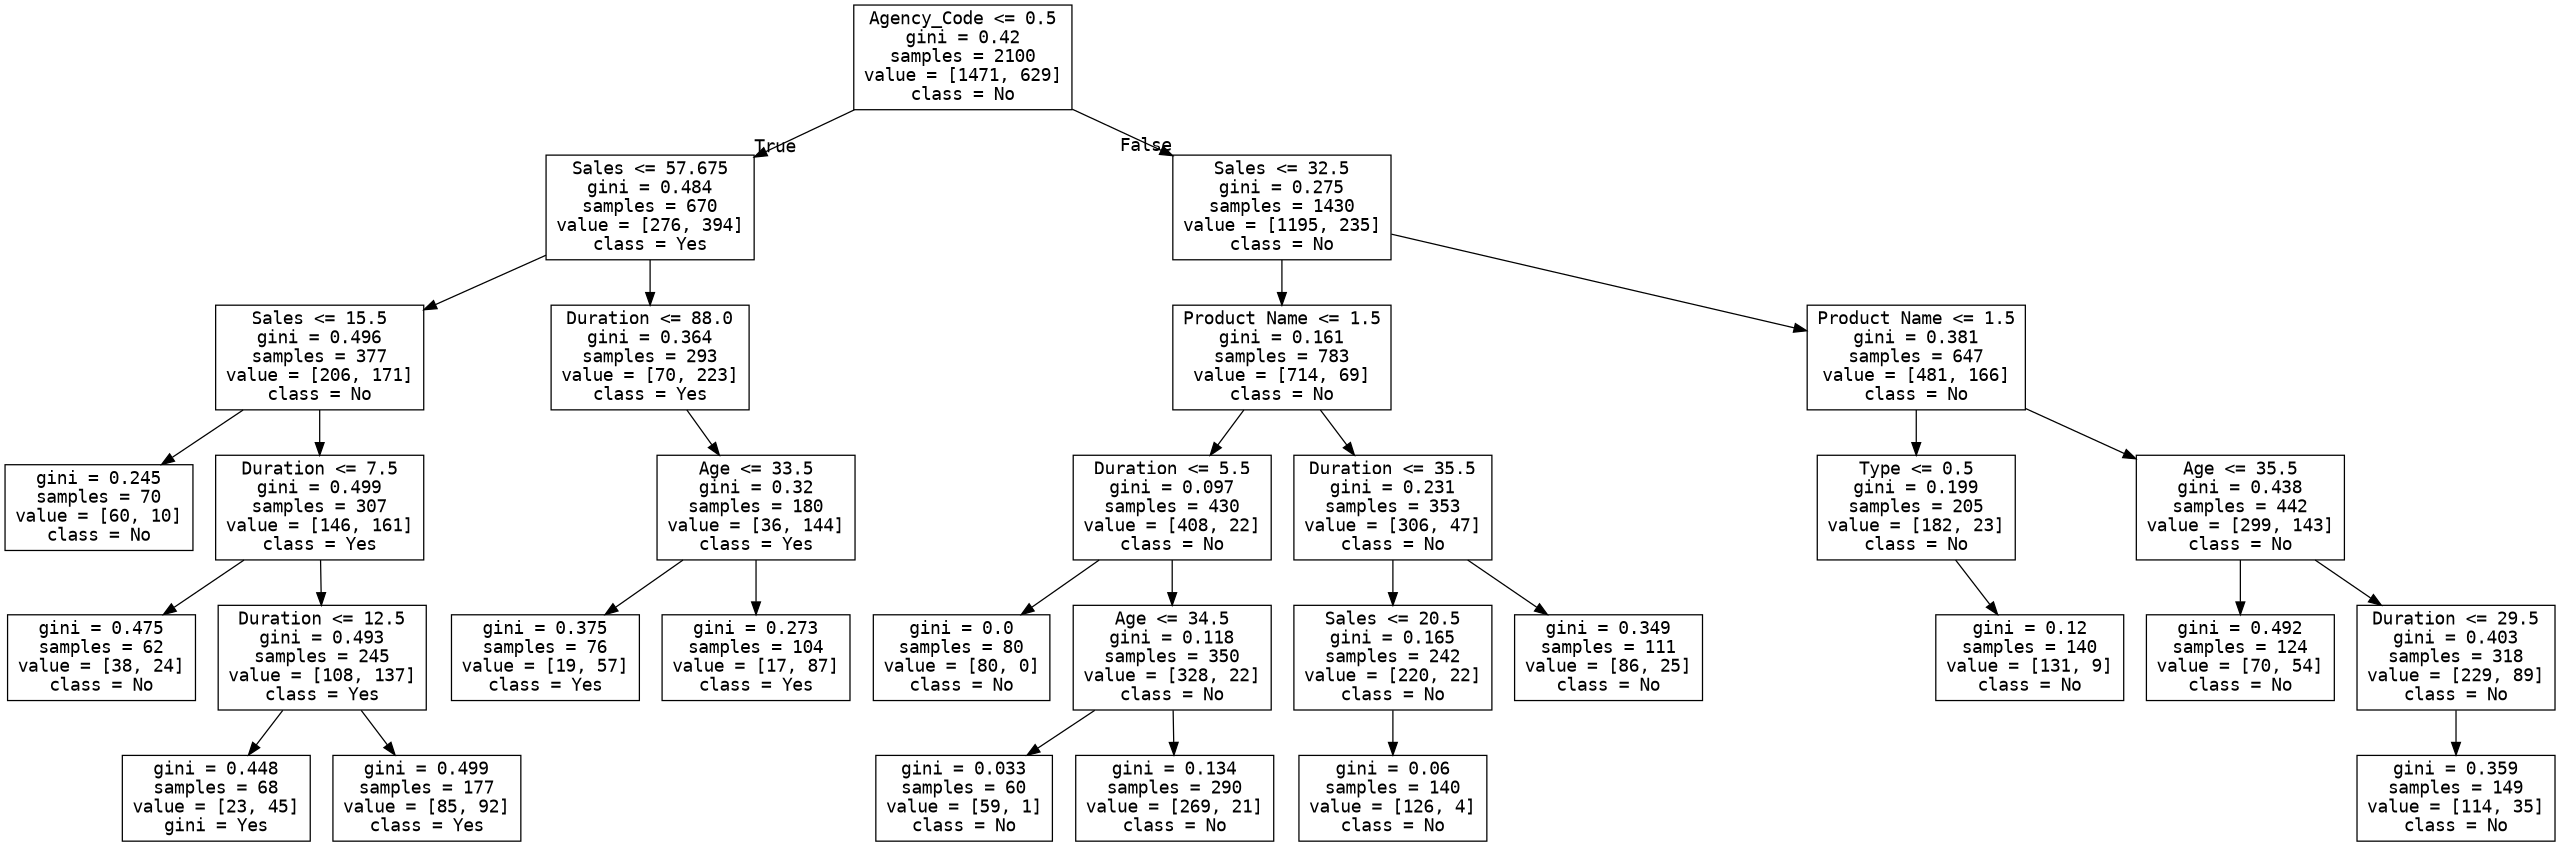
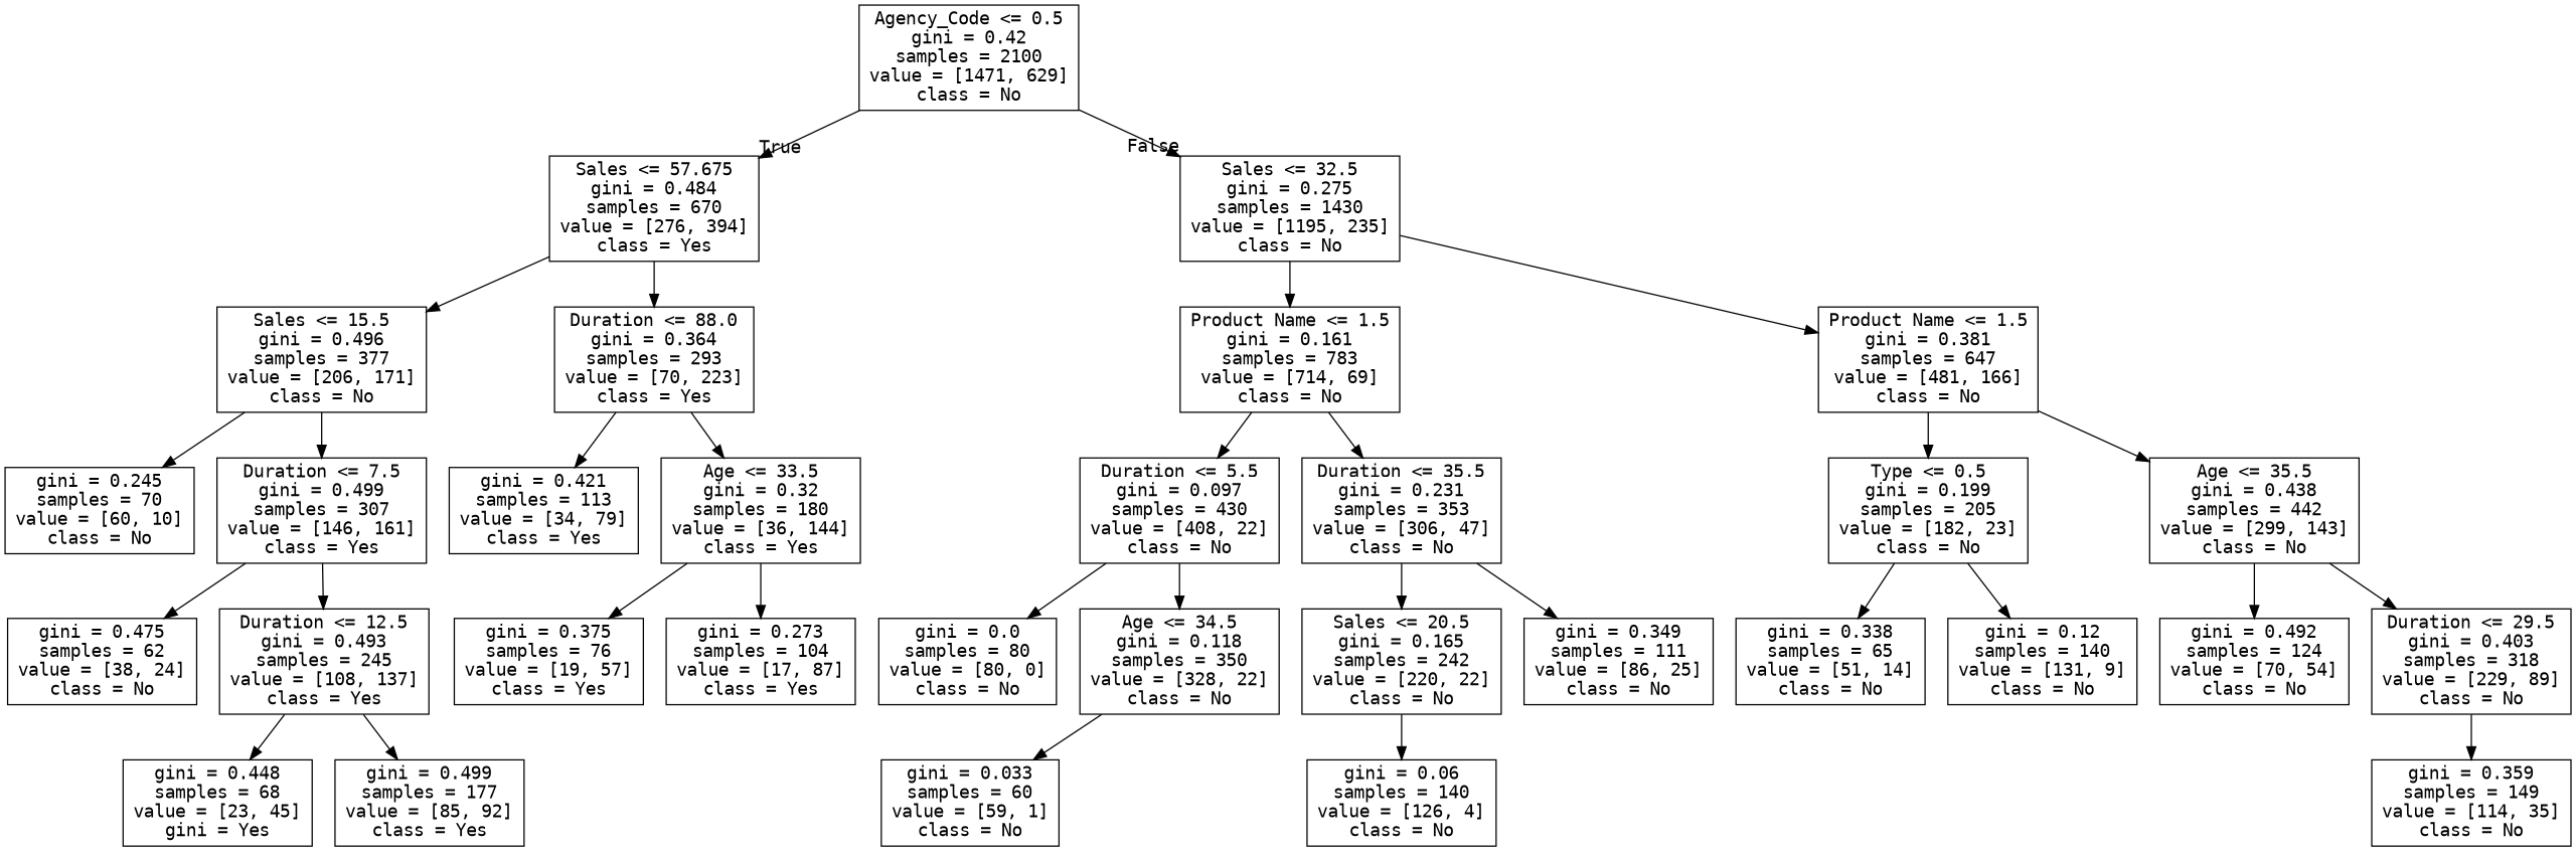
  digraph {
    fontname="DejaVu Sans Mono"
    node [fontname="DejaVu Sans Mono" shape=box]
    edge [fontname="DejaVu Sans Mono"]
    n1 [label="Agency_Code <= 0.5\ngini = 0.42\nsamples = 2100\nvalue = [1471, 629]\nclass = No"]
    n2 [label="Sales <= 57.675\ngini = 0.484\nsamples = 670\nvalue = [276, 394]\nclass = Yes"]
    n3 [label="Sales <= 32.5\ngini = 0.275\nsamples = 1430\nvalue = [1195, 235]\nclass = No"]
    n4 [label="Sales <= 15.5\ngini = 0.496\nsamples = 377\nvalue = [206, 171]\nclass = No"]
    n5 [label="Duration <= 88.0\ngini = 0.364\nsamples = 293\nvalue = [70, 223]\nclass = Yes"]
    n6 [label="Product Name <= 1.5\ngini = 0.161\nsamples = 783\nvalue = [714, 69]\nclass = No"]
    n7 [label="Product Name <= 1.5\ngini = 0.381\nsamples = 647\nvalue = [481, 166]\nclass = No"]
    n8 [label="gini = 0.245\nsamples = 70\nvalue = [60, 10]\nclass = No"]
    n9 [label="Duration <= 7.5\ngini = 0.499\nsamples = 307\nvalue = [146, 161]\nclass = Yes"]
+   n10 [label="gini = 0.421\nsamples = 113\nvalue = [34, 79]\nclass = Yes"]
    n11 [label="Age <= 33.5\ngini = 0.32\nsamples = 180\nvalue = [36, 144]\nclass = Yes"]
    n12 [label="gini = 0.475\nsamples = 62\nvalue = [38, 24]\nclass = No"]
    n13 [label="Duration <= 12.5\ngini = 0.493\nsamples = 245\nvalue = [108, 137]\nclass = Yes"]
    n14 [label="gini = 0.448\nsamples = 68\nvalue = [23, 45]\ngini = Yes"]
    n15 [label="gini = 0.499\nsamples = 177\nvalue = [85, 92]\nclass = Yes"]
    n16 [label="gini = 0.375\nsamples = 76\nvalue = [19, 57]\nclass = Yes"]
    n17 [label="gini = 0.273\nsamples = 104\nvalue = [17, 87]\nclass = Yes"]
    n18 [label="Duration <= 5.5\ngini = 0.097\nsamples = 430\nvalue = [408, 22]\nclass = No"]
    n19 [label="Duration <= 35.5\ngini = 0.231\nsamples = 353\nvalue = [306, 47]\nclass = No"]
    n20 [label="Type <= 0.5\ngini = 0.199\nsamples = 205\nvalue = [182, 23]\nclass = No"]
    n21 [label="Age <= 35.5\ngini = 0.438\nsamples = 442\nvalue = [299, 143]\nclass = No"]
    n22 [label="gini = 0.0\nsamples = 80\nvalue = [80, 0]\nclass = No"]
    n23 [label="Age <= 34.5\ngini = 0.118\nsamples = 350\nvalue = [328, 22]\nclass = No"]
    n24 [label="Sales <= 20.5\ngini = 0.165\nsamples = 242\nvalue = [220, 22]\nclass = No"]
    n25 [label="gini = 0.349\nsamples = 111\nvalue = [86, 25]\nclass = No"]
    n26 [label="gini = 0.033\nsamples = 60\nvalue = [59, 1]\nclass = No"]
-   n27 [label="gini = 0.134\nsamples = 290\nvalue = [269, 21]\nclass = No"]
    n28 [label="gini = 0.06\nsamples = 140\nvalue = [126, 4]\nclass = No"]
+   n29 [label="gini = 0.338\nsamples = 65\nvalue = [51, 14]\nclass = No"]
    n30 [label="gini = 0.12\nsamples = 140\nvalue = [131, 9]\nclass = No"]
    n31 [label="gini = 0.492\nsamples = 124\nvalue = [70, 54]\nclass = No"]
    n32 [label="Duration <= 29.5\ngini = 0.403\nsamples = 318\nvalue = [229, 89]\nclass = No"]
    n33 [label="gini = 0.359\nsamples = 149\nvalue = [114, 35]\nclass = No"]
    n1 -> n2 [headlabel=True labelangle=45 labeldistance=2.5]
    n1 -> n3 [headlabel=False labelangle=-45 labeldistance=2.5]
    n2 -> n4
    n2 -> n5
    n3 -> n6
    n3 -> n7
    n4 -> n8
    n4 -> n9
+   n5 -> n10
    n5 -> n11
    n6 -> n18
    n6 -> n19
    n7 -> n20
    n7 -> n21
    n9 -> n12
    n9 -> n13
    n11 -> n16
    n11 -> n17
    n13 -> n14
    n13 -> n15
    n18 -> n22
    n18 -> n23
    n19 -> n24
    n19 -> n25
+   n20 -> n29
    n20 -> n30
    n21 -> n31
    n21 -> n32
    n23 -> n26
-   n23 -> n27
    n24 -> n28
    n32 -> n33
  }
